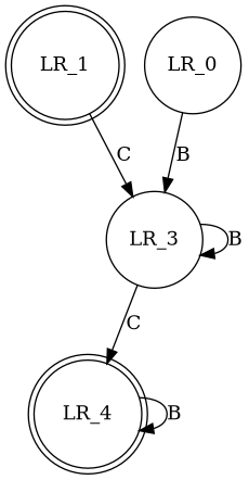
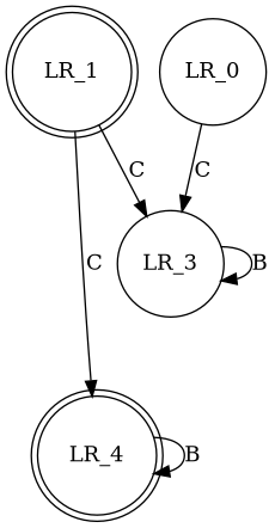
  digraph {
    rankdir=TB
    node [shape=doublecircle]
    LR_1
    LR_3 [shape=circle]
    LR_4
    LR_0 [shape=circle]
    LR_1 -> LR_3 [label=C]
    LR_3 -> LR_3 [label=B]
-   LR_3 -> LR_4 [label=C]
+   LR_1 -> LR_4 [label=C]
    LR_4 -> LR_4 [label=B]
-   LR_0 -> LR_3 [label=B]
+   LR_0 -> LR_3 [label=C]
  }
